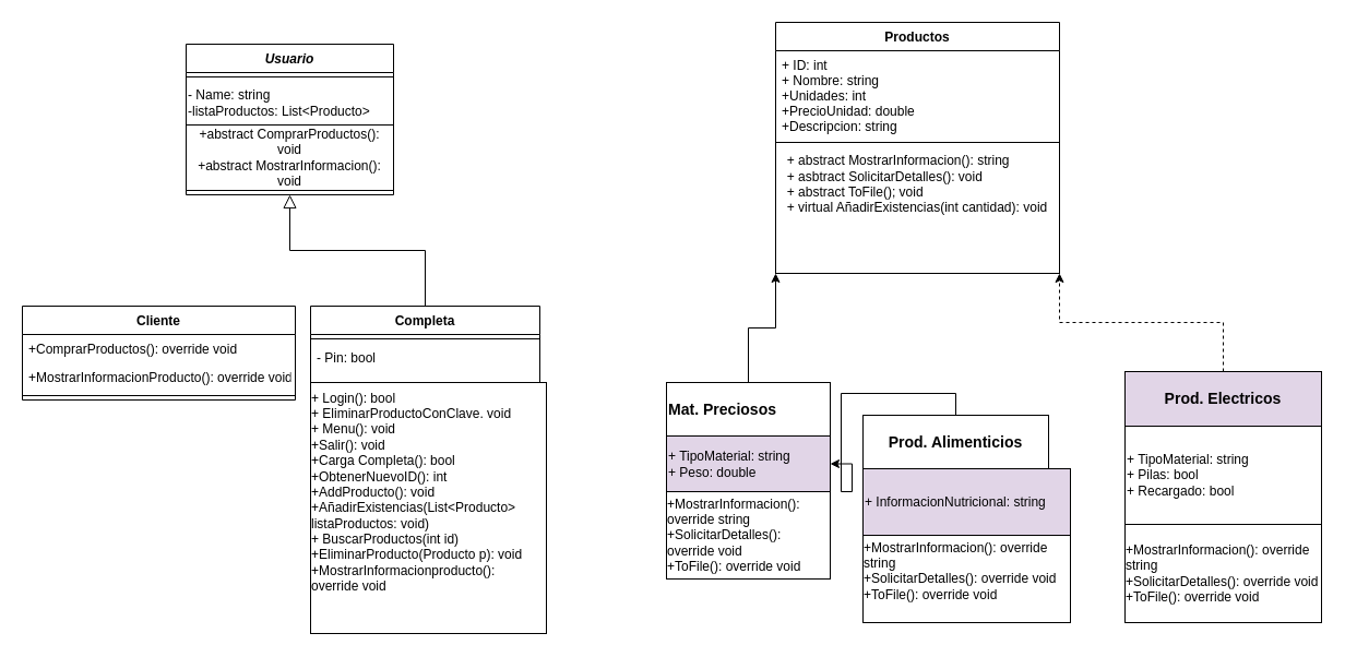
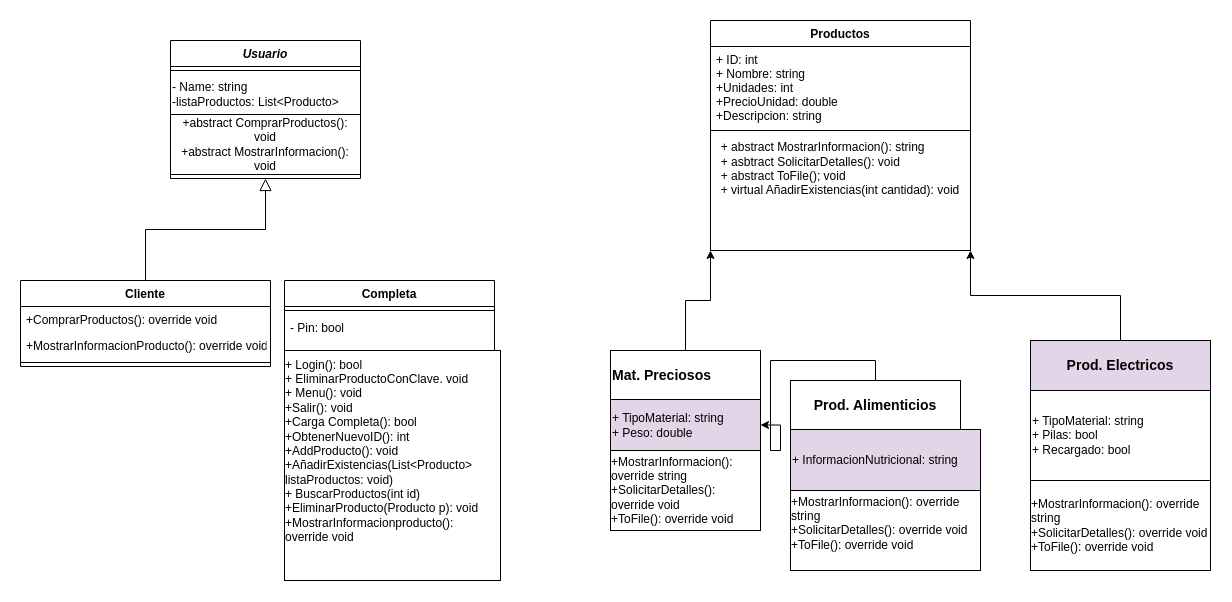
  <mxCell id="0" />
  <mxCell id="1" parent="0" />
  <mxCell id="2" value="Usuario" style="swimlane;fontStyle=3;align=center;verticalAlign=top;childLayout=stackLayout;horizontal=1;startSize=26;horizontalStack=0;resizeParent=1;resizeLast=0;collapsible=1;marginBottom=0;rounded=0;shadow=0;strokeWidth=1;" parent="1" vertex="1"><mxGeometry x="170" y="40" width="190" height="138" as="geometry"><mxRectangle x="230" y="140" width="160" height="26" as="alternateBounds" /></mxGeometry></mxCell>
  <mxCell id="3" value="" style="line;html=1;strokeWidth=1;align=left;verticalAlign=middle;spacingTop=-1;spacingLeft=3;spacingRight=3;rotatable=0;labelPosition=right;points=[];portConstraint=eastwest;" parent="2" vertex="1"><mxGeometry y="26" width="190" height="8" as="geometry" /></mxCell>
  <mxCell id="4" value="&lt;div&gt;- Name: string&lt;/div&gt;&lt;div&gt;-listaProductos: List&amp;lt;Producto&amp;gt;&lt;br&gt; &lt;/div&gt;" style="text;html=1;align=left;verticalAlign=middle;resizable=0;points=[];autosize=1;strokeColor=none;fillColor=none;" parent="2" vertex="1"><mxGeometry y="34" width="190" height="40" as="geometry" /></mxCell>
  <mxCell id="5" value="&lt;div&gt;+abstract ComprarProductos(): void&lt;/div&gt;&lt;div&gt;+abstract MostrarInformacion(): void&lt;br&gt;&lt;/div&gt;" style="rounded=0;whiteSpace=wrap;html=1;" vertex="1" parent="2"><mxGeometry y="74" width="190" height="60" as="geometry" /></mxCell>
  <mxCell id="6" value="Cliente" style="swimlane;fontStyle=1;align=center;verticalAlign=top;childLayout=stackLayout;horizontal=1;startSize=26;horizontalStack=0;resizeParent=1;resizeLast=0;collapsible=1;marginBottom=0;rounded=0;shadow=0;strokeWidth=1;" parent="1" vertex="1"><mxGeometry x="20" y="280" width="250" height="86" as="geometry"><mxRectangle x="130" y="380" width="160" height="26" as="alternateBounds" /></mxGeometry></mxCell>
  <mxCell id="7" value="+ComprarProductos(): override void" style="text;align=left;verticalAlign=top;spacingLeft=4;spacingRight=4;overflow=hidden;rotatable=0;points=[[0,0.5],[1,0.5]];portConstraint=eastwest;" parent="6" vertex="1"><mxGeometry y="26" width="250" height="26" as="geometry" /></mxCell>
  <mxCell id="8" value="+MostrarInformacionProducto(): override void" style="text;align=left;verticalAlign=top;spacingLeft=4;spacingRight=4;overflow=hidden;rotatable=0;points=[[0,0.5],[1,0.5]];portConstraint=eastwest;rounded=0;shadow=0;html=0;" parent="6" vertex="1"><mxGeometry y="52" width="250" height="26" as="geometry" /></mxCell>
  <mxCell id="9" value="" style="line;html=1;strokeWidth=1;align=left;verticalAlign=middle;spacingTop=-1;spacingLeft=3;spacingRight=3;rotatable=0;labelPosition=right;points=[];portConstraint=eastwest;" parent="6" vertex="1"><mxGeometry y="78" width="250" height="8" as="geometry" /></mxCell>
+ <mxCell id="10" value="" style="endArrow=block;endSize=10;endFill=0;shadow=0;strokeWidth=1;rounded=0;curved=0;edgeStyle=elbowEdgeStyle;elbow=vertical;" parent="1" source="6" target="2" edge="1"><mxGeometry width="160" relative="1" as="geometry"><mxPoint x="150" y="123" as="sourcePoint" /><mxPoint x="150" y="123" as="targetPoint" /></mxGeometry></mxCell>
  <mxCell id="11" value="Completa" style="swimlane;fontStyle=1;align=center;verticalAlign=top;childLayout=stackLayout;horizontal=1;startSize=26;horizontalStack=0;resizeParent=1;resizeLast=0;collapsible=1;marginBottom=0;rounded=0;shadow=0;strokeWidth=1;" parent="1" vertex="1"><mxGeometry x="284" y="280" width="210" height="220" as="geometry"><mxRectangle x="340" y="380" width="170" height="26" as="alternateBounds" /></mxGeometry></mxCell>
  <mxCell id="12" value="" style="line;html=1;strokeWidth=1;align=left;verticalAlign=middle;spacingTop=-1;spacingLeft=3;spacingRight=3;rotatable=0;labelPosition=right;points=[];portConstraint=eastwest;" parent="11" vertex="1"><mxGeometry y="26" width="210" height="8" as="geometry" /></mxCell>
  <mxCell id="13" value="- Pin: bool" style="text;align=left;verticalAlign=top;spacingLeft=4;spacingRight=4;overflow=hidden;rotatable=0;points=[[0,0.5],[1,0.5]];portConstraint=eastwest;" parent="11" vertex="1"><mxGeometry y="34" width="210" height="56" as="geometry" /></mxCell>
- <mxCell id="14" value="" style="endArrow=block;endSize=10;endFill=0;shadow=0;strokeWidth=1;rounded=0;curved=0;edgeStyle=elbowEdgeStyle;elbow=vertical;" parent="1" source="11" target="2" edge="1"><mxGeometry width="160" relative="1" as="geometry"><mxPoint x="160" y="293" as="sourcePoint" /><mxPoint x="260" y="191" as="targetPoint" /></mxGeometry></mxCell>
  <mxCell id="15" value="Productos" style="swimlane;fontStyle=1;align=center;verticalAlign=top;childLayout=stackLayout;horizontal=1;startSize=26;horizontalStack=0;resizeParent=1;resizeLast=0;collapsible=1;marginBottom=0;rounded=0;shadow=0;strokeWidth=1;" parent="1" vertex="1"><mxGeometry x="710" y="20" width="260" height="230" as="geometry"><mxRectangle x="550" y="140" width="160" height="26" as="alternateBounds" /></mxGeometry></mxCell>
  <mxCell id="16" value="+ ID: int&#10;+ Nombre: string&#10;+Unidades: int&#10;+PrecioUnidad: double&#10;+Descripcion: string&#10;" style="text;align=left;verticalAlign=top;spacingLeft=4;spacingRight=4;overflow=hidden;rotatable=0;points=[[0,0.5],[1,0.5]];portConstraint=eastwest;" parent="15" vertex="1"><mxGeometry y="26" width="260" height="84" as="geometry" /></mxCell>
  <mxCell id="17" value="&lt;div align=&quot;left&quot;&gt;+ abstract MostrarInformacion(): string&lt;br&gt;+ asbtract SolicitarDetalles(): void&lt;br&gt;+ abstract ToFile(); void&lt;br&gt;+ virtual AñadirExistencias(int cantidad): void&lt;/div&gt;&lt;div&gt;&lt;br&gt;&lt;/div&gt;&lt;div&gt;&lt;br&gt;&lt;br&gt;&lt;/div&gt;" style="rounded=0;whiteSpace=wrap;html=1;" vertex="1" parent="15"><mxGeometry y="110" width="260" height="120" as="geometry" /></mxCell>
  <mxCell id="18" style="edgeStyle=orthogonalEdgeStyle;rounded=0;orthogonalLoop=1;jettySize=auto;html=1;exitX=0.5;exitY=0;exitDx=0;exitDy=0;entryX=0;entryY=1;entryDx=0;entryDy=0;" parent="1" source="19" target="15" edge="1"><mxGeometry relative="1" as="geometry" /></mxCell>
  <mxCell id="19" value="&lt;p style=&quot;line-height: 110%;&quot;&gt;&lt;/p&gt;&lt;div style=&quot;line-height: 120%;&quot;&gt;&lt;h3 style=&quot;text-align: center; line-height: 120%;&quot;&gt;Mat. Preciosos&lt;/h3&gt;&lt;/div&gt;&lt;p&gt;&lt;/p&gt;" style="rounded=0;whiteSpace=wrap;html=1;align=left;" parent="1" vertex="1"><mxGeometry x="610" y="350" width="150" height="50" as="geometry" /></mxCell>
  <mxCell id="20" value="&lt;div&gt;+ TipoMaterial: string&lt;/div&gt;&lt;div&gt;+ Peso: double&lt;br&gt;&lt;/div&gt;" style="rounded=0;whiteSpace=wrap;html=1;align=left;fillColor=#e1d5e7;" parent="1" vertex="1"><mxGeometry x="610" y="399" width="150" height="51" as="geometry" /></mxCell>
  <mxCell id="21" style="edgeStyle=orthogonalEdgeStyle;rounded=0;orthogonalLoop=1;jettySize=auto;html=1;exitX=0.5;exitY=0;exitDx=0;exitDy=0;" parent="1" source="22" target="20" edge="1"><mxGeometry relative="1" as="geometry" /></mxCell>
  <mxCell id="22" value="&lt;h3&gt;Prod. Alimenticios&lt;/h3&gt;" style="rounded=0;whiteSpace=wrap;html=1;" parent="1" vertex="1"><mxGeometry x="790" y="380" width="170" height="50" as="geometry" /></mxCell>
  <mxCell id="23" value="&lt;div&gt;+ InformacionNutricional: string&lt;/div&gt;" style="rounded=0;whiteSpace=wrap;html=1;align=left;fillColor=#e1d5e7;" parent="1" vertex="1"><mxGeometry x="790" y="429" width="190" height="61" as="geometry" /></mxCell>
- <mxCell id="24" style="edgeStyle=orthogonalEdgeStyle;rounded=0;orthogonalLoop=1;jettySize=auto;html=1;exitX=0.5;exitY=0;exitDx=0;exitDy=0;entryX=1;entryY=1;entryDx=0;entryDy=0;dashed=1;" parent="1" source="25" target="15" edge="1"><mxGeometry relative="1" as="geometry" /></mxCell>
+ <mxCell id="24" style="edgeStyle=orthogonalEdgeStyle;rounded=0;orthogonalLoop=1;jettySize=auto;html=1;exitX=0.5;exitY=0;exitDx=0;exitDy=0;entryX=1;entryY=1;entryDx=0;entryDy=0;" parent="1" source="25" target="15" edge="1"><mxGeometry relative="1" as="geometry" /></mxCell>
  <mxCell id="25" value="&lt;h3&gt;Prod. Electricos&lt;/h3&gt;" style="rounded=0;whiteSpace=wrap;html=1;fillColor=#e1d5e7;" parent="1" vertex="1"><mxGeometry x="1030" y="340" width="180" height="50" as="geometry" /></mxCell>
  <mxCell id="26" value="&lt;div&gt;+ TipoMaterial: string&lt;/div&gt;&lt;div&gt;+ Pilas: bool&lt;/div&gt;&lt;div&gt;+ Recargado: bool&lt;br&gt;&lt;/div&gt;" style="rounded=0;whiteSpace=wrap;html=1;align=left;" parent="1" vertex="1"><mxGeometry x="1030" y="390" width="180" height="90" as="geometry" /></mxCell>
  <mxCell id="27" value="&lt;div align=&quot;left&quot;&gt;+ Login(): bool&lt;/div&gt;&lt;div align=&quot;left&quot;&gt;+ EliminarProductoConClave. void&lt;/div&gt;&lt;div align=&quot;left&quot;&gt;+ Menu(): void&lt;/div&gt;&lt;div align=&quot;left&quot;&gt;+Salir(): void&lt;/div&gt;&lt;div align=&quot;left&quot;&gt;+Carga Completa(): bool&lt;/div&gt;&lt;div align=&quot;left&quot;&gt;+ObtenerNuevoID(): int&lt;/div&gt;&lt;div align=&quot;left&quot;&gt;+AddProducto(): void&lt;/div&gt;&lt;div align=&quot;left&quot;&gt;+AñadirExistencias(List&amp;lt;Producto&amp;gt; listaProductos: void)&lt;/div&gt;&lt;div align=&quot;left&quot;&gt;+ BuscarProductos(int id)&lt;/div&gt;&lt;div align=&quot;left&quot;&gt;+EliminarProducto(Producto p): void&lt;/div&gt;&lt;div align=&quot;left&quot;&gt;+MostrarInformacionproducto(): override void&lt;br&gt;&lt;/div&gt;&lt;div&gt;&lt;br&gt;&lt;/div&gt;&lt;div&gt;&lt;br&gt;&lt;/div&gt;" style="rounded=0;whiteSpace=wrap;html=1;" vertex="1" parent="1"><mxGeometry x="284" y="350" width="216" height="230" as="geometry" /></mxCell>
  <mxCell id="28" value="&lt;div align=&quot;left&quot;&gt;+MostrarInformacion(): override string&lt;/div&gt;&lt;div align=&quot;left&quot;&gt;+SolicitarDetalles(): override void&lt;/div&gt;&lt;div align=&quot;left&quot;&gt;+ToFile(): override void&lt;br&gt;&lt;/div&gt;" style="rounded=0;whiteSpace=wrap;html=1;" vertex="1" parent="1"><mxGeometry x="610" y="450" width="150" height="80" as="geometry" /></mxCell>
  <mxCell id="29" value="&#10;&lt;div align=&quot;left&quot;&gt;+MostrarInformacion(): override string&lt;/div&gt;&lt;div align=&quot;left&quot;&gt;+SolicitarDetalles(): override void&lt;/div&gt;&lt;div align=&quot;left&quot;&gt;+ToFile(): override void&lt;/div&gt;&#10;&#10;" style="rounded=0;whiteSpace=wrap;html=1;" vertex="1" parent="1"><mxGeometry x="790" y="490" width="190" height="80" as="geometry" /></mxCell>
  <mxCell id="30" value="&#10;&lt;br&gt;&lt;div align=&quot;left&quot;&gt;+MostrarInformacion(): override string&lt;/div&gt;&lt;div align=&quot;left&quot;&gt;+SolicitarDetalles(): override void&lt;/div&gt;&lt;div align=&quot;left&quot;&gt;+ToFile(): override void&lt;/div&gt;&#10;&#10;" style="rounded=0;whiteSpace=wrap;html=1;" vertex="1" parent="1"><mxGeometry x="1030" y="480" width="180" height="90" as="geometry" /></mxCell>
